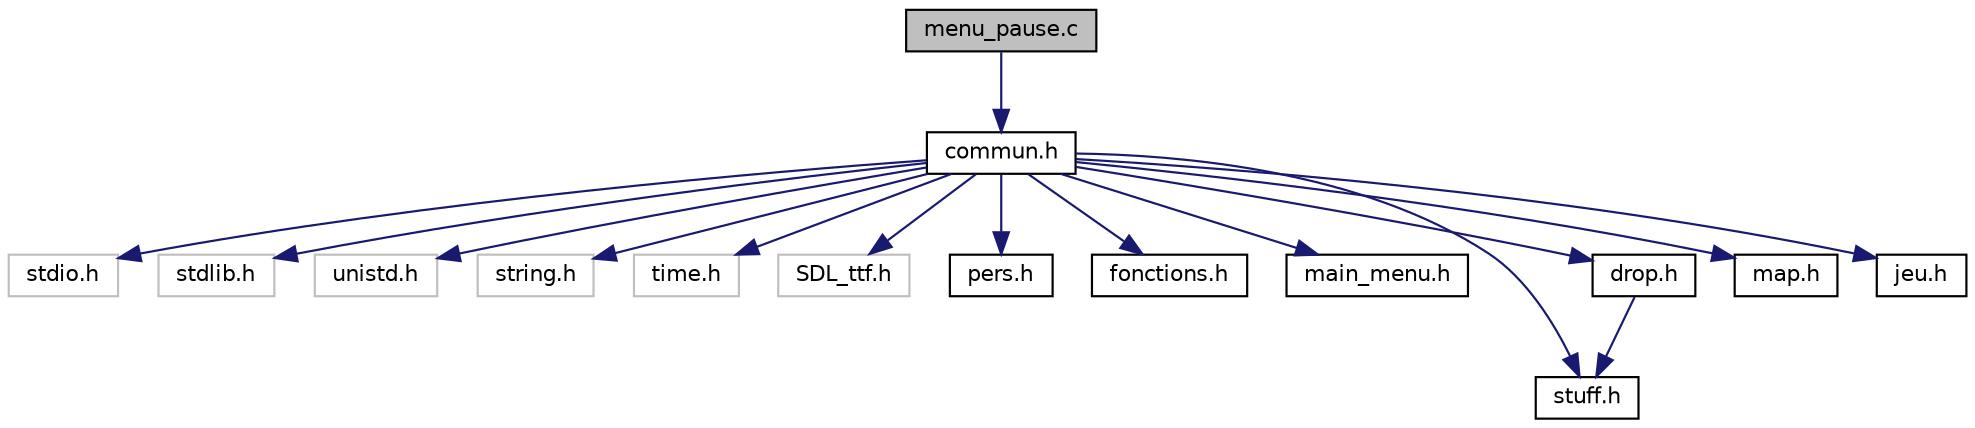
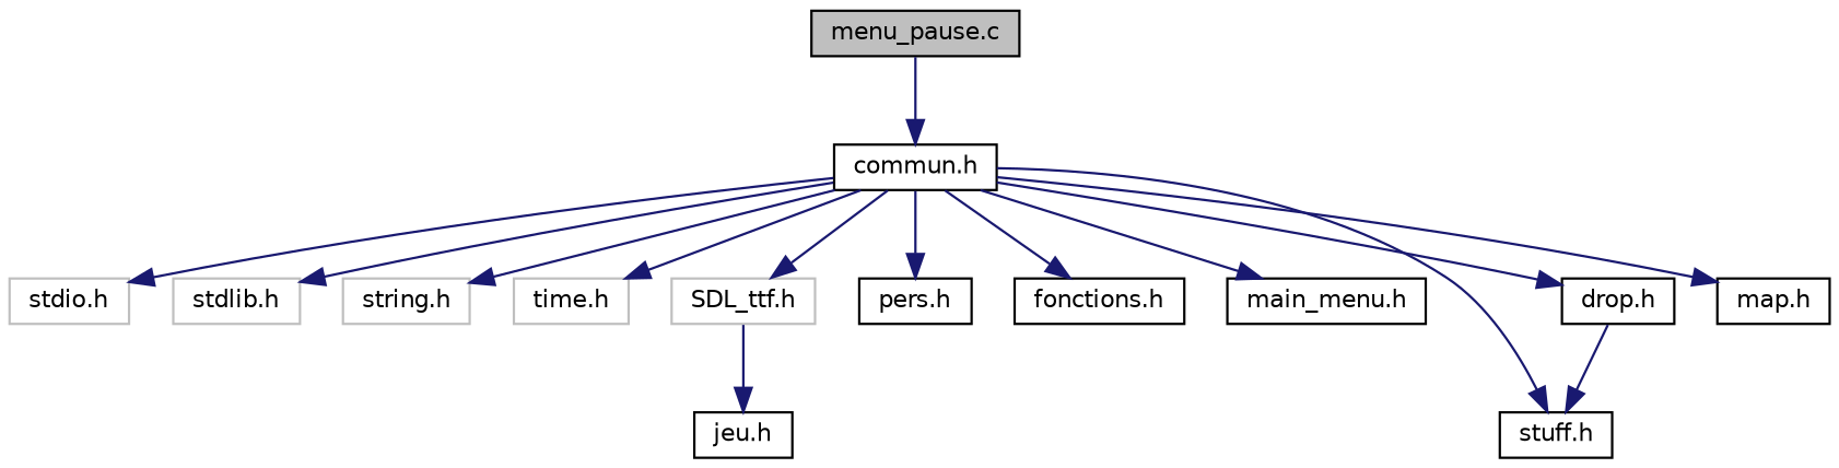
  digraph {
    node [color=black fillcolor=white fontname=Helvetica fontsize=10 shape=record style=filled]
    edge [color=midnightblue fontname=Helvetica fontsize=10 labelfontname=Helvetica labelfontsize=10 style=solid]
    n1 [fillcolor=grey75 fontcolor=black height=0.2 label="menu_pause.c" width=0.4]
    n2 [height=0.2 label="commun.h" width=0.4]
    n3 [color=grey75 height=0.2 label="stdio.h" width=0.4]
    n4 [color=grey75 height=0.2 label="stdlib.h" width=0.4]
-   n5 [color=grey75 height=0.2 label="unistd.h" width=0.4]
    n6 [color=grey75 height=0.2 label="string.h" width=0.4]
    n7 [color=grey75 height=0.2 label="time.h" width=0.4]
    n8 [color=grey75 height=0.2 label="SDL_ttf.h" width=0.4]
    n9 [height=0.2 label="pers.h" width=0.4]
    n10 [height=0.2 label="fonctions.h" width=0.4]
    n11 [height=0.2 label="main_menu.h" width=0.4]
    n12 [height=0.2 label="stuff.h" width=0.4]
    n13 [height=0.2 label="drop.h" width=0.4]
    n14 [height=0.2 label="map.h" width=0.4]
    n15 [height=0.2 label="jeu.h" width=0.4]
    n1 -> n2
    n2 -> n3
    n2 -> n4
-   n2 -> n5
    n2 -> n6
    n2 -> n7
    n2 -> n8
    n2 -> n9
    n2 -> n10
    n2 -> n11
    n2 -> n12
    n2 -> n13
    n2 -> n14
-   n2 -> n15
+   n8 -> n15
    n13 -> n12
  }
